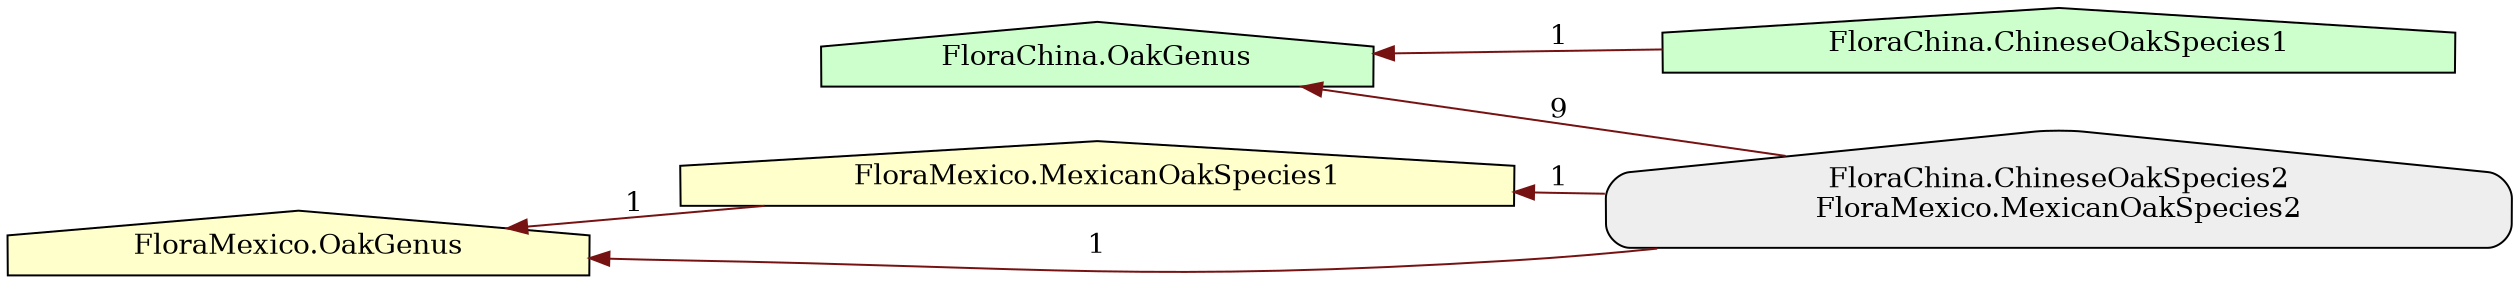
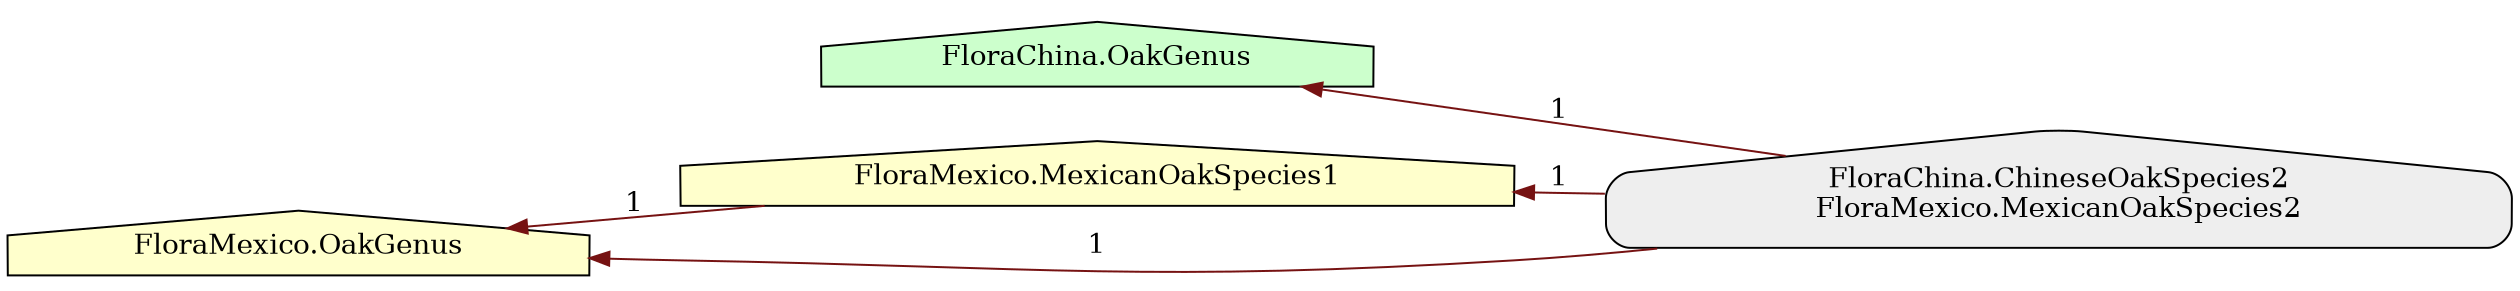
  digraph {
    rankdir=RL
    node [fillcolor="#CCFFCC" shape=house style=filled]
    edge [color="#761212" style=filled]
-   "FloraChina.ChineseOakSpecies1"
    "FloraChina.OakGenus"
    "FloraMexico.MexicanOakSpecies1" [fillcolor="#FFFFCC"]
    "FloraMexico.OakGenus" [fillcolor="#FFFFCC"]
    "FloraChina.ChineseOakSpecies2\nFloraMexico.MexicanOakSpecies2" [fillcolor="#EEEEEE" style="filled,rounded"]
-   "FloraChina.ChineseOakSpecies1" -> "FloraChina.OakGenus" [label=1]
    "FloraMexico.MexicanOakSpecies1" -> "FloraMexico.OakGenus" [label=1]
-   "FloraChina.ChineseOakSpecies2\nFloraMexico.MexicanOakSpecies2" -> "FloraChina.OakGenus" [label=9]
+   "FloraChina.ChineseOakSpecies2\nFloraMexico.MexicanOakSpecies2" -> "FloraChina.OakGenus" [label=1]
    "FloraChina.ChineseOakSpecies2\nFloraMexico.MexicanOakSpecies2" -> "FloraMexico.MexicanOakSpecies1" [label=1]
    "FloraChina.ChineseOakSpecies2\nFloraMexico.MexicanOakSpecies2" -> "FloraMexico.OakGenus" [label=1]
  }
